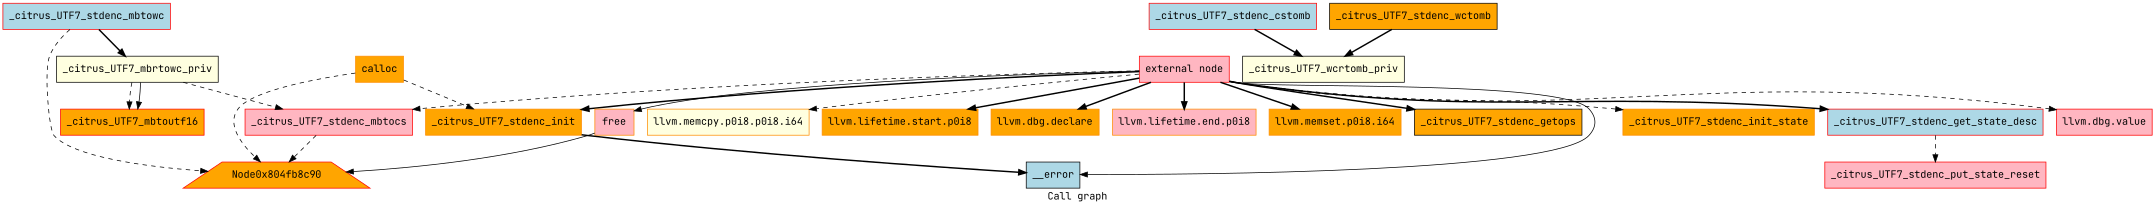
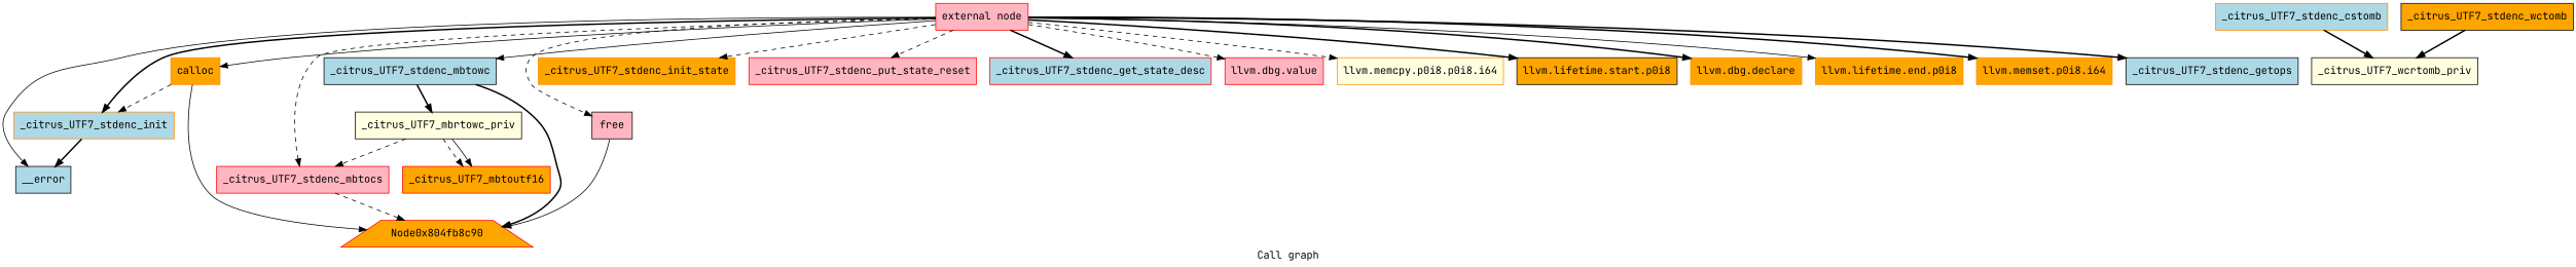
  digraph {
    fontname="JetBrains Mono"
    label="Call graph"
    node [color=darkorange fillcolor=orange fontname="JetBrains Mono" shape=record style=filled]
    edge [fontname="JetBrains Mono" style=bold]
    n1 [color=red fillcolor=lightpink label="{external node}"]
-   n2 [label="{_citrus_UTF7_stdenc_init}"]
+   n2 [fillcolor=lightblue label="{_citrus_UTF7_stdenc_init}"]
    n3 [label="{_citrus_UTF7_stdenc_init_state}"]
    n4 [color=red fillcolor=lightpink label="{_citrus_UTF7_stdenc_mbtocs}"]
-   n5 [color=red fillcolor=lightblue label="{_citrus_UTF7_stdenc_mbtowc}"]
+   n5 [color=black fillcolor=lightblue label="{_citrus_UTF7_stdenc_mbtowc}"]
    n6 [color=red fillcolor=lightpink label="{_citrus_UTF7_stdenc_put_state_reset}"]
    n7 [color=red fillcolor=lightblue label="{_citrus_UTF7_stdenc_get_state_desc}"]
    n8 [color=red fillcolor=lightpink label="{llvm.dbg.value}"]
    n9 [fillcolor=lightyellow label="{llvm.memcpy.p0i8.p0i8.i64}"]
-   n10 [label="{llvm.lifetime.start.p0i8}"]
+   n10 [color=black label="{llvm.lifetime.start.p0i8}"]
    n11 [label="{llvm.dbg.declare}"]
-   n12 [fillcolor=lightpink label="{llvm.lifetime.end.p0i8}"]
+   n12 [label="{llvm.lifetime.end.p0i8}"]
    n13 [label="{llvm.memset.p0i8.i64}"]
-   n14 [fillcolor=lightpink label="{free}"]
+   n14 [color=black fillcolor=lightpink label="{free}"]
    n15 [label="{calloc}"]
    n16 [color=black fillcolor=lightblue label="{__error}"]
-   n17 [color=black label="{_citrus_UTF7_stdenc_getops}"]
+   n17 [color=black fillcolor=lightblue label="{_citrus_UTF7_stdenc_getops}"]
    Node0x804fb8c90 [color=red shape=trapezium]
-   n19 [color=red fillcolor=lightblue label="{_citrus_UTF7_stdenc_cstomb}"]
+   n19 [fillcolor=lightblue label="{_citrus_UTF7_stdenc_cstomb}"]
    n20 [color=black fillcolor=lightyellow label="{_citrus_UTF7_wcrtomb_priv}"]
    n21 [color=black fillcolor=lightyellow label="{_citrus_UTF7_mbrtowc_priv}"]
    n22 [color=black label="{_citrus_UTF7_stdenc_wctomb}"]
    n23 [color=red label="{_citrus_UTF7_mbtoutf16}"]
    n1 -> n2
    n1 -> n3 [style=dashed]
    n1 -> n4 [style=dashed]
-   n7 -> n6 [style=dashed]
+   n1 -> n5 [style=solid]
+   n1 -> n6 [style=dashed]
    n1 -> n7
    n1 -> n8 [style=dashed]
    n1 -> n9 [style=dashed]
    n1 -> n10
    n1 -> n11
-   n1 -> n12
+   n1 -> n12 [style=solid]
    n1 -> n13
-   n1 -> n14 [style=solid]
+   n1 -> n14 [style=dashed]
+   n1 -> n15 [style=solid]
    n1 -> n16 [style=solid]
    n1 -> n17
    n2 -> n16
    n4 -> Node0x804fb8c90 [style=dashed]
-   n5 -> Node0x804fb8c90 [style=dashed]
+   n5 -> Node0x804fb8c90
    n5 -> n21
    n14 -> Node0x804fb8c90 [style=solid]
    n15 -> n2 [style=dashed]
-   n15 -> Node0x804fb8c90 [style=dashed]
+   n15 -> Node0x804fb8c90 [style=solid]
    n19 -> n20
    n21 -> n4 [style=dashed]
    n21 -> n23 [style=dashed]
    n21 -> n23 [style=solid]
    n22 -> n20
  }
